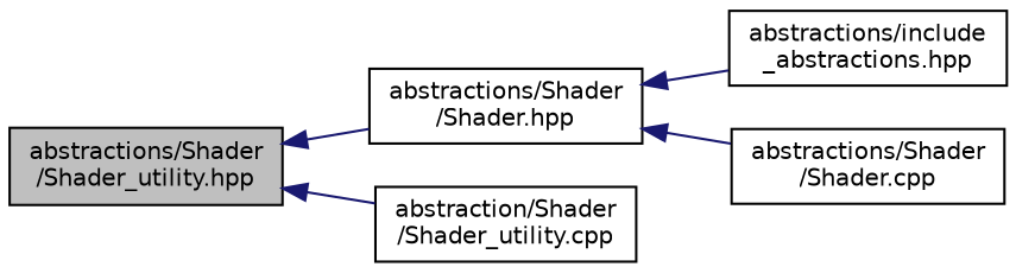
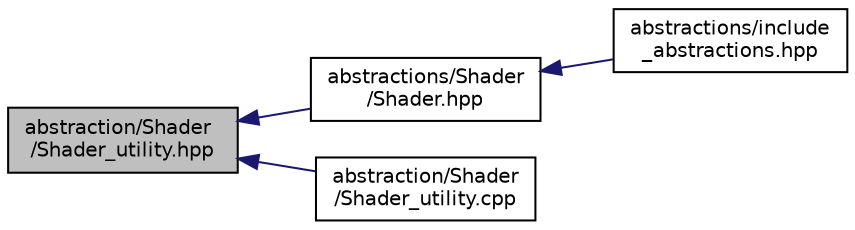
  digraph {
    rankdir=LR
    node [color=black fillcolor=white fontname=Helvetica fontsize=10 shape=record style=filled]
    edge [color=midnightblue dir=back fontname=Helvetica fontsize=10 labelfontname=Helvetica labelfontsize=10 style=solid]
-   n1 [fillcolor=grey75 fontcolor=black height=0.2 label="abstractions/Shader\l/Shader_utility.hpp" width=0.4]
+   n1 [fillcolor=grey75 fontcolor=black height=0.2 label="abstraction/Shader\l/Shader_utility.hpp" width=0.4]
    n2 [height=0.2 label="abstractions/Shader\l/Shader.hpp" width=0.4]
    n3 [height=0.2 label="abstraction/Shader\l/Shader_utility.cpp" width=0.4]
    n4 [height=0.2 label="abstractions/include\l_abstractions.hpp" width=0.4]
-   n5 [height=0.2 label="abstractions/Shader\l/Shader.cpp" width=0.4]
    n1 -> n2
    n1 -> n3
    n2 -> n4
-   n2 -> n5
  }
